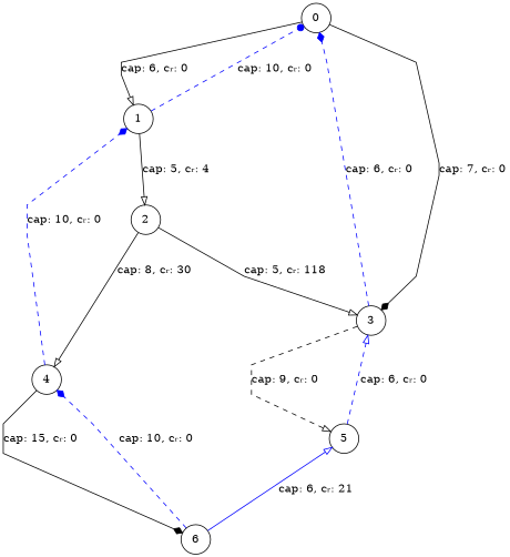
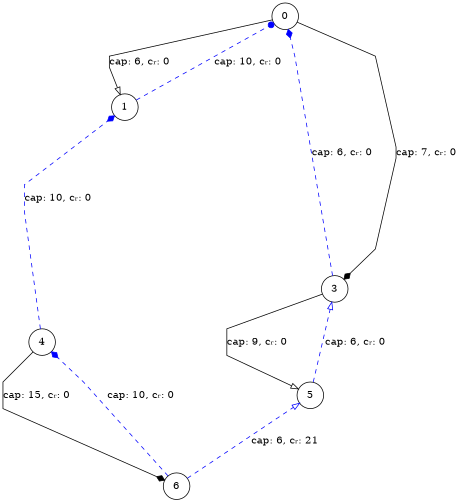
  digraph {
    nodesep=1.0
    rankdir=TB
    ranksep=1.0
    splines=polyline
    node [fixedsize=true shape=circle]
    edge [arrowhead=onormal color=black]
    0 [height=0.5 width=0.5]
    6 [height=0.5 width=0.5]
    1 [height=0.5 width=0.5]
    3 [height=0.5 width=0.5]
    4 [height=0.5 width=0.5]
    5 [height=0.5 width=0.5]
-   2 [height=0.5 width=0.5]
    subgraph sub_1 {
      rank=source
      0
    }
    subgraph sub_2 {
      rank=sink
      6
    }
    0 -> 1 [label="cap: 6, cᵣ: 0"]
    0 -> 3 [arrowhead=diamond label="cap: 7, cᵣ: 0"]
    6 -> 4 [arrowhead=diamond color=blue label="cap: 10, cᵣ: 0" style=dashed]
-   6 -> 5 [color=blue label="cap: 6, cᵣ: 21" style=solid]
+   6 -> 5 [color=blue label="cap: 6, cᵣ: 21" style=dashed]
    1 -> 0 [arrowhead=dot color=blue label="cap: 10, cᵣ: 0" style=dashed]
-   1 -> 2 [label="cap: 5, cᵣ: 4"]
    3 -> 0 [arrowhead=diamond color=blue label="cap: 6, cᵣ: 0" style=dashed]
-   3 -> 5 [label="cap: 9, cᵣ: 0" style=dashed]
+   3 -> 5 [label="cap: 9, cᵣ: 0"]
    4 -> 6 [arrowhead=diamond label="cap: 15, cᵣ: 0"]
    4 -> 1 [arrowhead=diamond color=blue label="cap: 10, cᵣ: 0" style=dashed]
    5 -> 3 [color=blue label="cap: 6, cᵣ: 0" style=dashed]
-   2 -> 3 [label="cap: 5, cᵣ: 118"]
-   2 -> 4 [label="cap: 8, cᵣ: 30"]
  }
